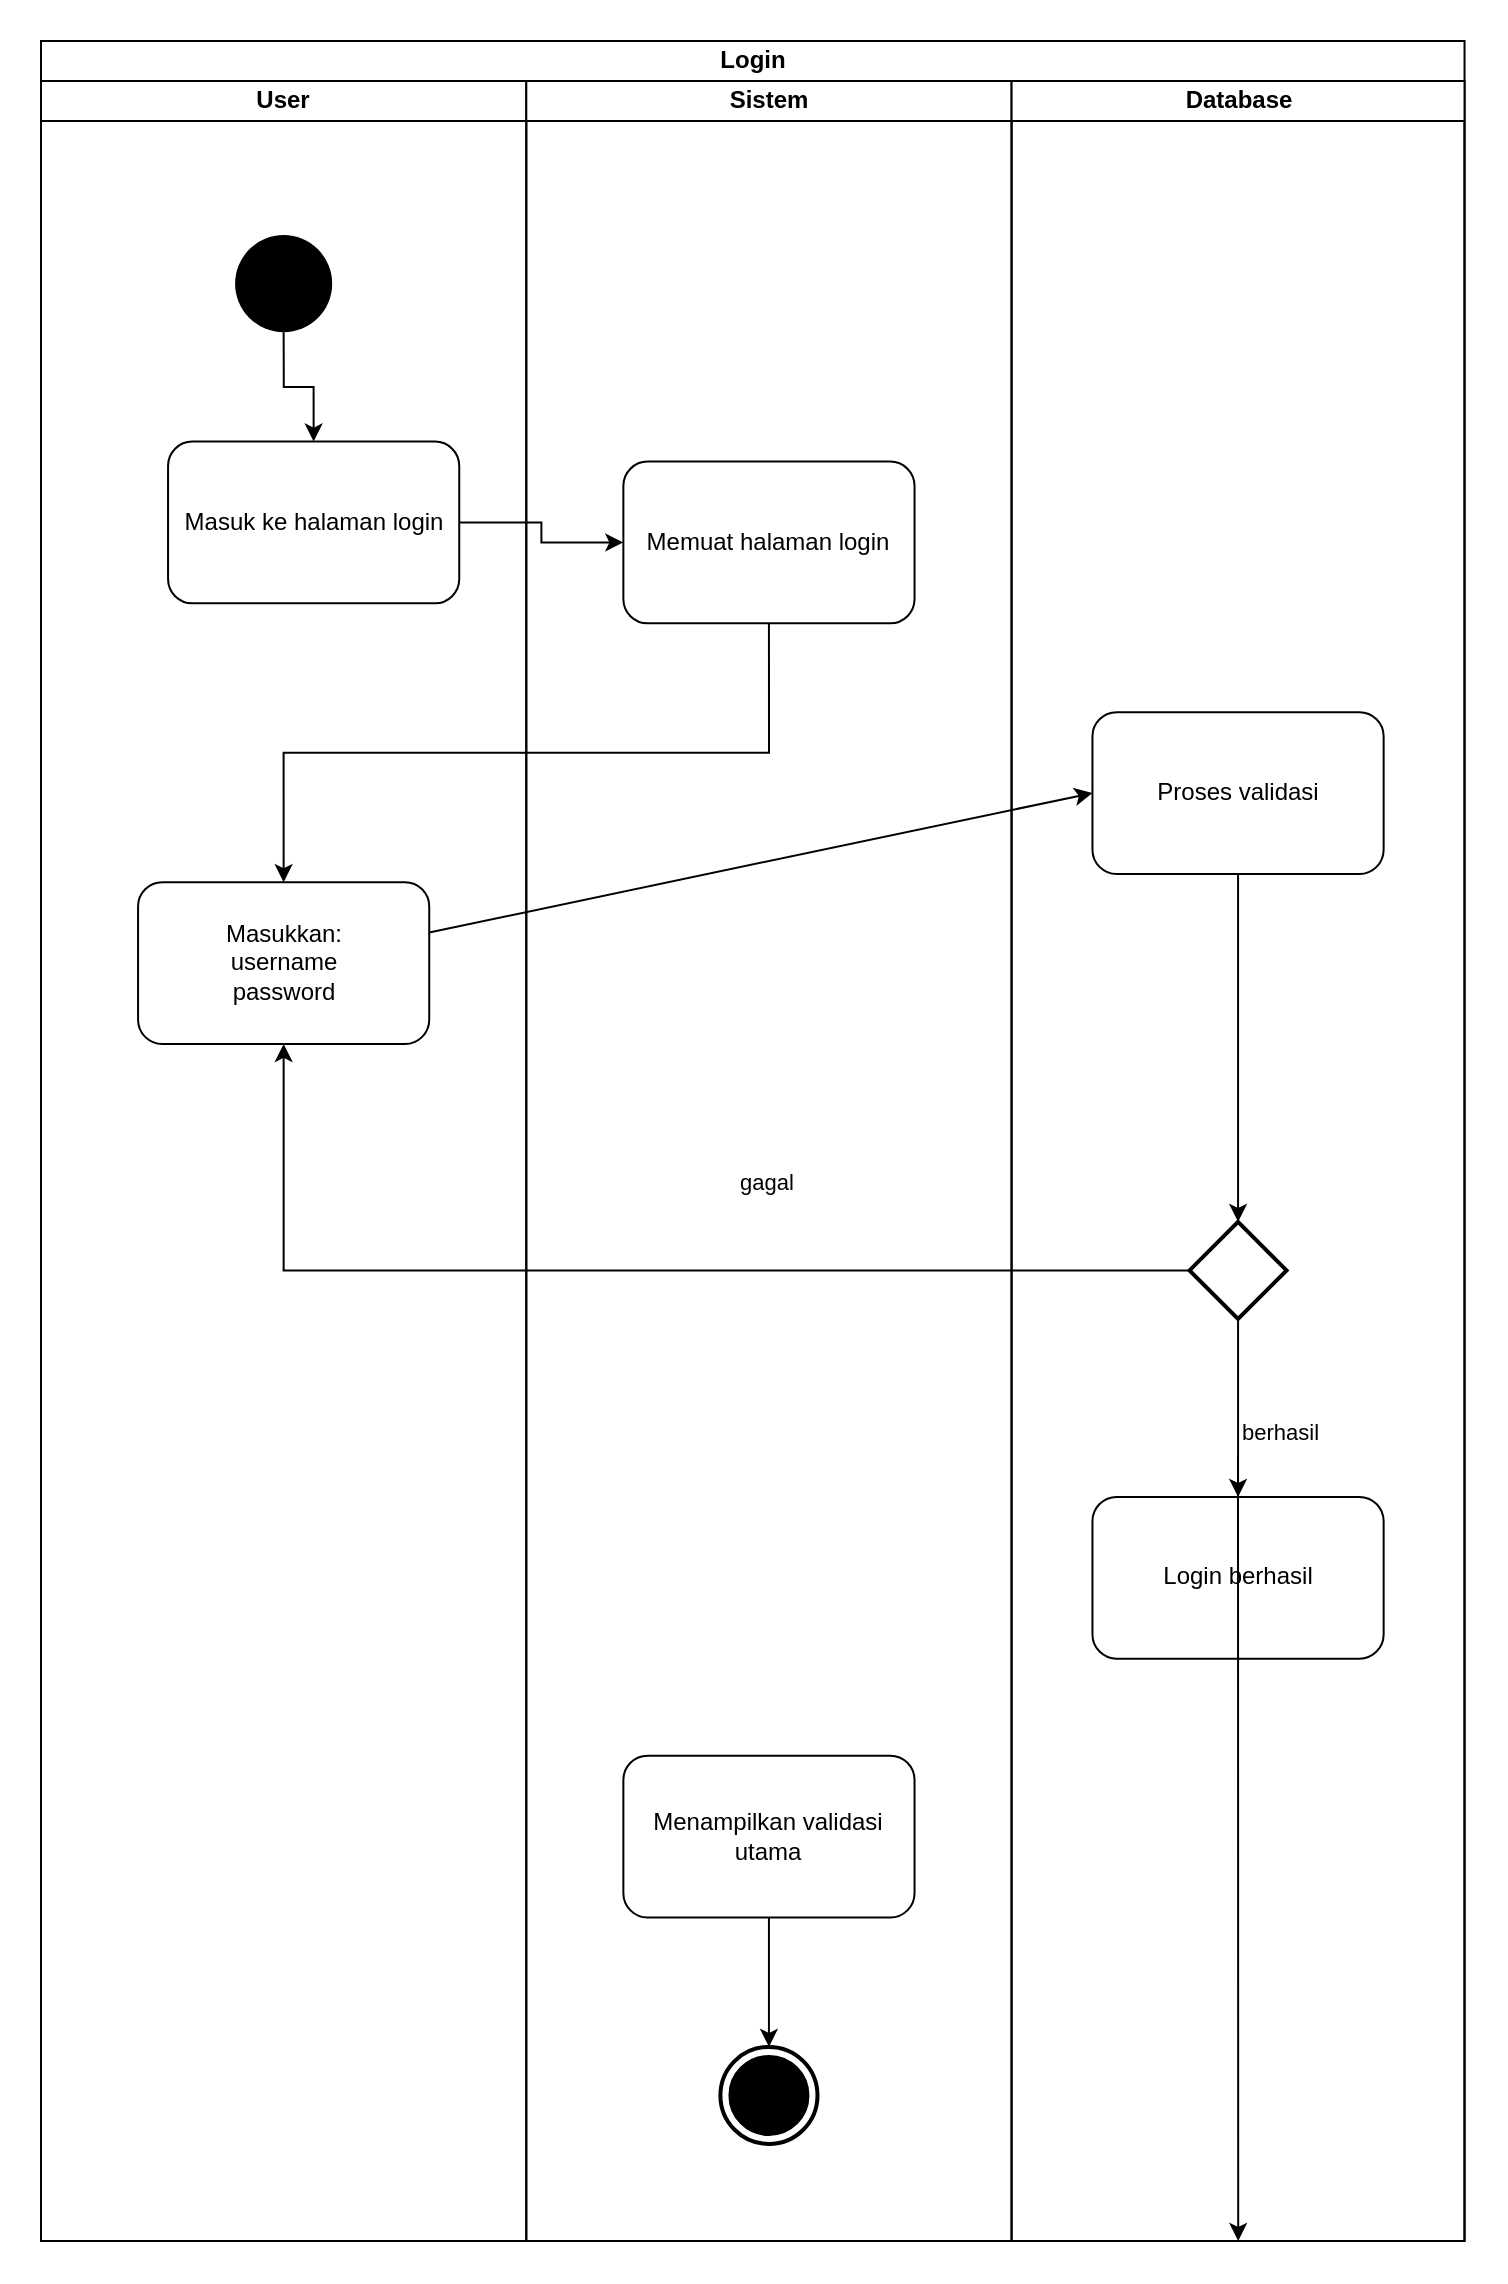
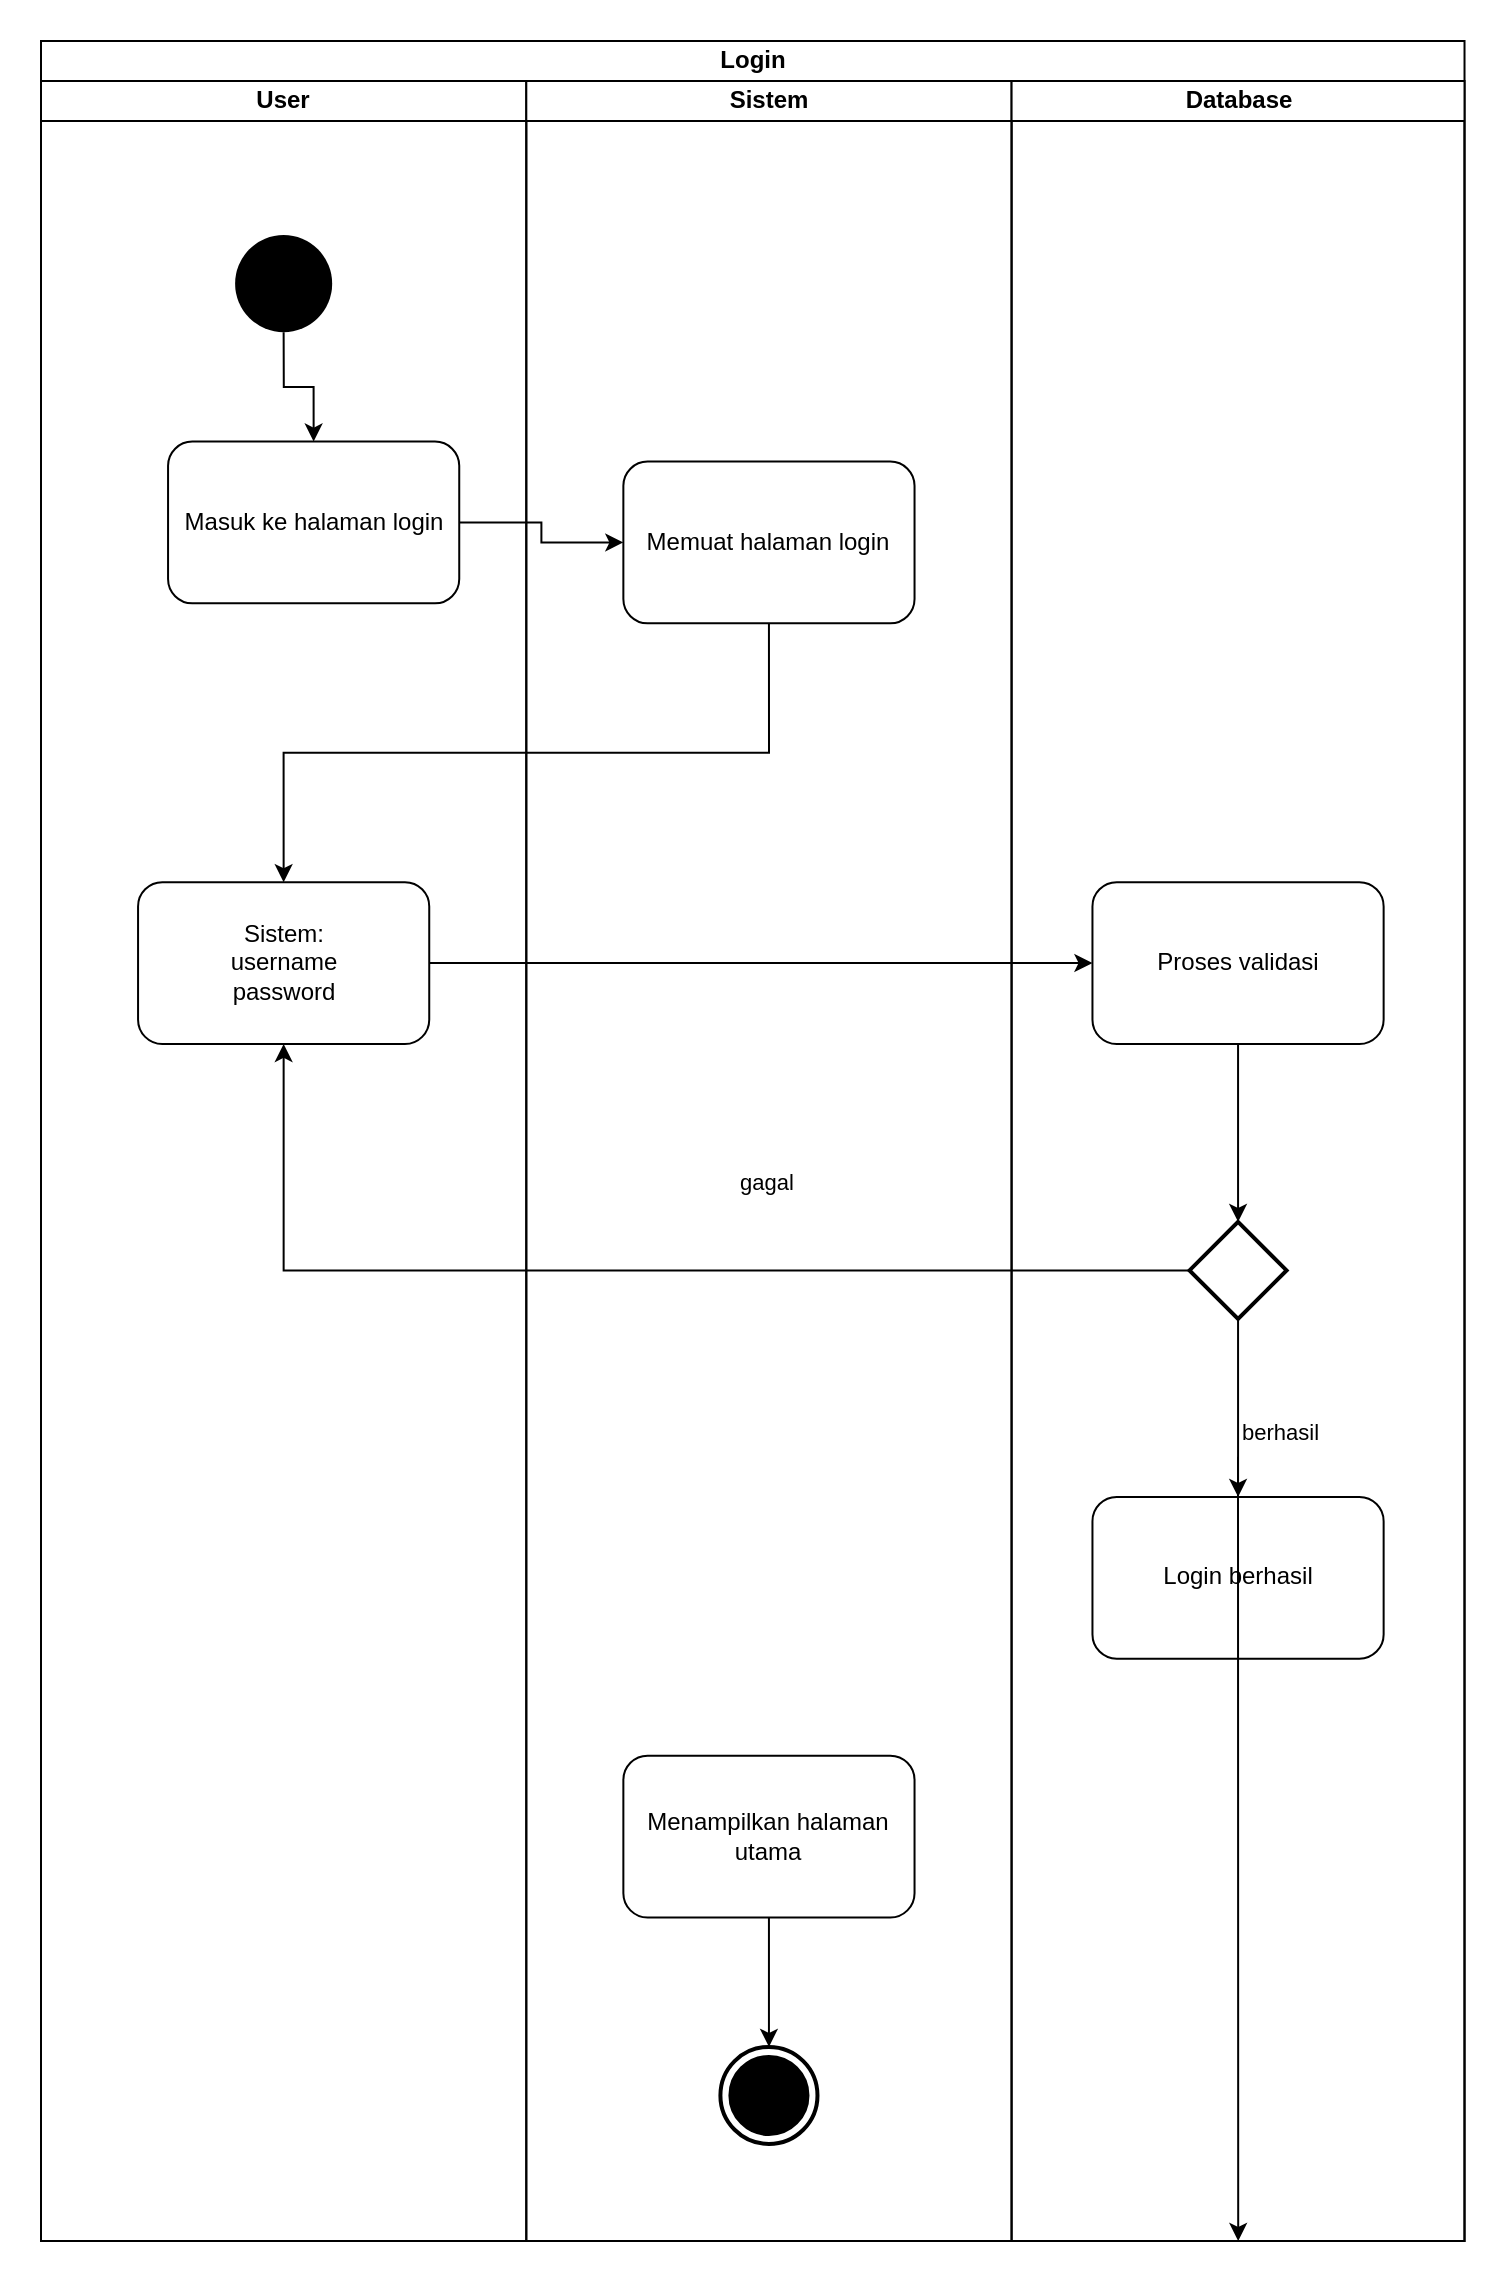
  <mxCell id="0" />
  <mxCell id="1" parent="0" />
  <mxCell id="2" value="" style="group" parent="1" vertex="1" connectable="0"><mxGeometry x="20" y="20" width="711.76" height="1100" as="geometry" /></mxCell>
  <mxCell id="3" value="Login" style="swimlane;html=1;childLayout=stackLayout;resizeParent=1;resizeParentMax=0;startSize=20;container=0;" parent="2" vertex="1"><mxGeometry width="711.76" height="1100" as="geometry" /></mxCell>
  <mxCell id="4" value="User" style="swimlane;html=1;startSize=20;container=0;" parent="2" vertex="1"><mxGeometry y="20" width="242.65" height="1080" as="geometry" /></mxCell>
  <mxCell id="5" value="Sistem" style="swimlane;html=1;startSize=20;container=0;" parent="2" vertex="1"><mxGeometry x="242.65" y="20" width="242.65" height="1080" as="geometry" /></mxCell>
  <mxCell id="6" value="Database" style="swimlane;html=1;startSize=20;container=0;" parent="2" vertex="1"><mxGeometry x="485.29" y="20" width="226.47" height="1080" as="geometry" /></mxCell>
  <mxCell id="7" value="" style="ellipse;fillColor=#000000;strokeColor=none;container=0;" parent="2" vertex="1"><mxGeometry x="97.058" y="97.059" width="48.529" height="48.529" as="geometry" /></mxCell>
  <mxCell id="8" value="Masuk ke halaman login" style="shape=rect;html=1;rounded=1;whiteSpace=wrap;align=center;container=0;" parent="2" vertex="1"><mxGeometry x="63.529" y="200.294" width="145.587" height="80.882" as="geometry" /></mxCell>
  <mxCell id="9" style="edgeStyle=orthogonalEdgeStyle;rounded=0;orthogonalLoop=1;jettySize=auto;html=1;entryX=0.5;entryY=0;entryDx=0;entryDy=0;" parent="2" source="7" target="8" edge="1"><mxGeometry y="32.353" as="geometry" /></mxCell>
- <mxCell id="10" value="Masukkan:&lt;br&gt;username&lt;br&gt;password" style="shape=rect;html=1;rounded=1;whiteSpace=wrap;align=center;container=0;" parent="2" vertex="1"><mxGeometry x="48.529" y="420.588" width="145.587" height="80.882" as="geometry" /></mxCell>
+ <mxCell id="10" value="Sistem:&lt;br&gt;username&lt;br&gt;password" style="shape=rect;html=1;rounded=1;whiteSpace=wrap;align=center;container=0;" parent="2" vertex="1"><mxGeometry x="48.529" y="420.588" width="145.587" height="80.882" as="geometry" /></mxCell>
  <mxCell id="11" value="Memuat halaman login" style="shape=rect;html=1;rounded=1;whiteSpace=wrap;align=center;container=0;" parent="2" vertex="1"><mxGeometry x="291.175" y="210.294" width="145.587" height="80.882" as="geometry" /></mxCell>
  <mxCell id="12" style="edgeStyle=orthogonalEdgeStyle;rounded=0;orthogonalLoop=1;jettySize=auto;html=1;entryX=0;entryY=0.5;entryDx=0;entryDy=0;" parent="2" source="8" target="11" edge="1"><mxGeometry as="geometry" /></mxCell>
  <mxCell id="13" style="edgeStyle=orthogonalEdgeStyle;rounded=0;orthogonalLoop=1;jettySize=auto;html=1;entryX=0.5;entryY=0;entryDx=0;entryDy=0;exitX=0.5;exitY=1;exitDx=0;exitDy=0;" parent="2" source="11" target="10" edge="1"><mxGeometry as="geometry"><mxPoint x="363.968" y="372.059" as="targetPoint" /></mxGeometry></mxCell>
- <mxCell id="14" value="Menampilkan validasi utama" style="shape=rect;html=1;rounded=1;whiteSpace=wrap;align=center;container=0;" parent="2" vertex="1"><mxGeometry x="291.175" y="857.353" width="145.587" height="80.882" as="geometry" /></mxCell>
+ <mxCell id="14" value="Menampilkan halaman utama" style="shape=rect;html=1;rounded=1;whiteSpace=wrap;align=center;container=0;" parent="2" vertex="1"><mxGeometry x="291.175" y="857.353" width="145.587" height="80.882" as="geometry" /></mxCell>
  <mxCell id="15" value="" style="html=1;shape=mxgraph.sysml.actFinal;strokeWidth=2;verticalLabelPosition=bottom;verticalAlignment=top;glass=1;container=0;" parent="2" vertex="1"><mxGeometry x="339.704" y="1002.941" width="48.529" height="48.529" as="geometry" /></mxCell>
  <mxCell id="16" style="edgeStyle=elbowEdgeStyle;rounded=0;orthogonalLoop=1;jettySize=auto;elbow=vertical;html=1;entryX=0.5;entryY=0;entryDx=0;entryDy=0;entryPerimeter=0;align=left;" parent="2" source="14" target="15" edge="1"><mxGeometry x="242.645" y="32.353" as="geometry" /></mxCell>
- <mxCell id="17" value="Proses validasi" style="shape=rect;html=1;rounded=1;whiteSpace=wrap;align=center;container=0;" parent="2" vertex="1"><mxGeometry x="525.732" y="335.588" width="145.587" height="80.882" as="geometry" /></mxCell>
+ <mxCell id="17" value="Proses validasi" style="shape=rect;html=1;rounded=1;whiteSpace=wrap;align=center;container=0;" parent="2" vertex="1"><mxGeometry x="525.732" y="420.588" width="145.587" height="80.882" as="geometry" /></mxCell>
  <mxCell id="18" style="edgeStyle=none;rounded=0;orthogonalLoop=1;jettySize=auto;html=1;entryX=0;entryY=0.5;entryDx=0;entryDy=0;align=left;" parent="2" source="10" target="17" edge="1"><mxGeometry as="geometry" /></mxCell>
  <mxCell id="19" value="" style="strokeWidth=2;html=1;shape=mxgraph.flowchart.decision;whiteSpace=wrap;glass=1;container=0;" parent="2" vertex="1"><mxGeometry x="574.261" y="590.441" width="48.529" height="48.529" as="geometry" /></mxCell>
  <mxCell id="20" value="gagal" style="edgeStyle=elbowEdgeStyle;rounded=0;orthogonalLoop=1;jettySize=auto;html=1;entryX=0.5;entryY=1;entryDx=0;entryDy=0;align=left;elbow=vertical;exitX=0;exitY=0.5;exitDx=0;exitDy=0;exitPerimeter=0;verticalAlign=top;" parent="2" source="19" target="10" edge="1"><mxGeometry as="geometry"><Array as="points"><mxPoint x="355.88" y="614.706" /><mxPoint x="527.349" y="339.706" /></Array></mxGeometry></mxCell>
  <mxCell id="21" value="" style="edgeStyle=none;rounded=0;orthogonalLoop=1;jettySize=auto;html=1;entryX=0.5;entryY=0;entryDx=0;entryDy=0;entryPerimeter=0;align=center;" parent="2" source="17" target="19" edge="1"><mxGeometry x="485.291" y="32.353" as="geometry" /></mxCell>
  <mxCell id="22" value="Login berhasil" style="shape=rect;html=1;rounded=1;whiteSpace=wrap;align=center;container=0;" parent="2" vertex="1"><mxGeometry x="525.732" y="727.941" width="145.587" height="80.882" as="geometry" /></mxCell>
  <mxCell id="23" style="edgeStyle=orthogonalEdgeStyle;rounded=0;orthogonalLoop=1;jettySize=auto;html=1;" parent="2" source="22" target="6" edge="1"><mxGeometry as="geometry" /></mxCell>
  <mxCell id="24" value="berhasil" style="edgeStyle=elbowEdgeStyle;rounded=0;orthogonalLoop=1;jettySize=auto;elbow=vertical;html=1;entryX=0.5;entryY=0;entryDx=0;entryDy=0;align=left;verticalAlign=top;exitX=0.5;exitY=1;exitDx=0;exitDy=0;exitPerimeter=0;" parent="2" source="19" target="22" edge="1"><mxGeometry x="485.291" y="32.353" as="geometry"><Array as="points"><mxPoint x="598.525" y="711.765" /></Array></mxGeometry></mxCell>
